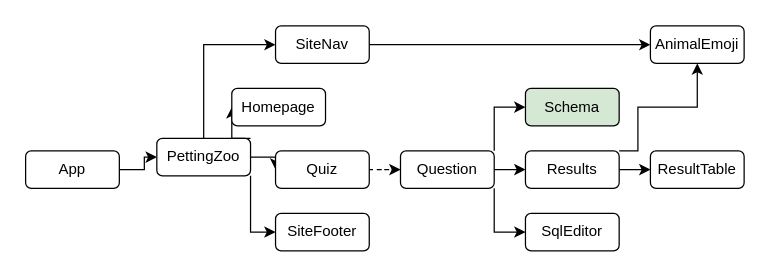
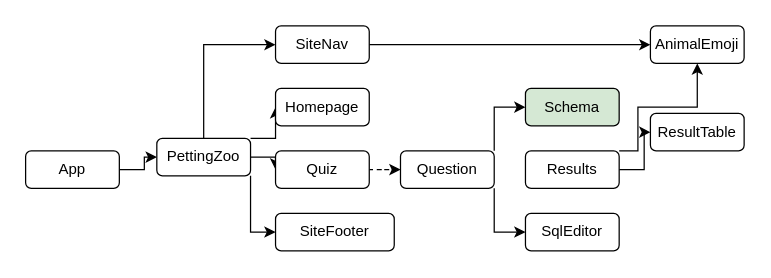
  <mxCell id="0" />
  <mxCell id="1" parent="0" />
  <mxCell id="2" style="edgeStyle=orthogonalEdgeStyle;rounded=0;orthogonalLoop=1;jettySize=auto;html=1;exitX=1;exitY=0.5;exitDx=0;exitDy=0;" edge="1" parent="1" source="3" target="8"><mxGeometry relative="1" as="geometry" /></mxCell>
  <mxCell id="3" value="App" style="rounded=1;whiteSpace=wrap;html=1;" vertex="1" parent="1"><mxGeometry x="20" y="120" width="75" height="30" as="geometry" /></mxCell>
  <mxCell id="4" style="edgeStyle=orthogonalEdgeStyle;rounded=0;orthogonalLoop=1;jettySize=auto;html=1;exitX=1;exitY=0.5;exitDx=0;exitDy=0;entryX=0;entryY=0.5;entryDx=0;entryDy=0;" edge="1" parent="1" source="8" target="10"><mxGeometry relative="1" as="geometry" /></mxCell>
  <mxCell id="5" style="edgeStyle=orthogonalEdgeStyle;rounded=0;orthogonalLoop=1;jettySize=auto;html=1;exitX=1;exitY=1;exitDx=0;exitDy=0;entryX=0;entryY=0.5;entryDx=0;entryDy=0;" edge="1" parent="1" source="8" target="12"><mxGeometry relative="1" as="geometry" /></mxCell>
  <mxCell id="6" style="edgeStyle=orthogonalEdgeStyle;rounded=0;orthogonalLoop=1;jettySize=auto;html=1;exitX=1;exitY=0;exitDx=0;exitDy=0;entryX=0;entryY=0.5;entryDx=0;entryDy=0;" edge="1" parent="1" source="8" target="11"><mxGeometry relative="1" as="geometry" /></mxCell>
  <mxCell id="7" style="edgeStyle=orthogonalEdgeStyle;rounded=0;orthogonalLoop=1;jettySize=auto;html=1;exitX=0.5;exitY=0;exitDx=0;exitDy=0;entryX=0;entryY=0.5;entryDx=0;entryDy=0;" edge="1" parent="1" source="8" target="14"><mxGeometry relative="1" as="geometry" /></mxCell>
  <mxCell id="8" value="PettingZoo" style="rounded=1;whiteSpace=wrap;html=1;" vertex="1" parent="1"><mxGeometry x="125" y="110" width="75" height="30" as="geometry" /></mxCell>
  <mxCell id="9" style="edgeStyle=orthogonalEdgeStyle;rounded=0;orthogonalLoop=1;jettySize=auto;html=1;exitX=1;exitY=0.5;exitDx=0;exitDy=0;dashed=1;" edge="1" parent="1" source="10" target="18"><mxGeometry relative="1" as="geometry" /></mxCell>
  <mxCell id="10" value="Quiz" style="rounded=1;whiteSpace=wrap;html=1;" vertex="1" parent="1"><mxGeometry x="220" y="120" width="75" height="30" as="geometry" /></mxCell>
- <mxCell id="11" value="Homepage" style="rounded=1;whiteSpace=wrap;html=1;" vertex="1" parent="1"><mxGeometry x="185" y="70" width="75" height="30" as="geometry" /></mxCell>
- <mxCell id="12" value="SiteFooter" style="rounded=1;whiteSpace=wrap;html=1;" vertex="1" parent="1"><mxGeometry x="220" y="170" width="75" height="30" as="geometry" /></mxCell>
+ <mxCell id="11" value="Homepage" style="rounded=1;whiteSpace=wrap;html=1;" vertex="1" parent="1"><mxGeometry x="220" y="70" width="75" height="30" as="geometry" /></mxCell>
+ <mxCell id="12" value="SiteFooter" style="rounded=1;whiteSpace=wrap;html=1;" vertex="1" parent="1"><mxGeometry x="220" y="170" width="95" height="30" as="geometry" /></mxCell>
  <mxCell id="13" style="edgeStyle=orthogonalEdgeStyle;rounded=0;orthogonalLoop=1;jettySize=auto;html=1;exitX=1;exitY=0.5;exitDx=0;exitDy=0;entryX=0;entryY=0.5;entryDx=0;entryDy=0;" edge="1" parent="1" source="14" target="25"><mxGeometry relative="1" as="geometry" /></mxCell>
  <mxCell id="14" value="SiteNav" style="rounded=1;whiteSpace=wrap;html=1;" vertex="1" parent="1"><mxGeometry x="220" y="20" width="75" height="30" as="geometry" /></mxCell>
- <mxCell id="15" style="edgeStyle=orthogonalEdgeStyle;rounded=0;orthogonalLoop=1;jettySize=auto;html=1;exitX=1;exitY=0.5;exitDx=0;exitDy=0;entryX=0;entryY=0.5;entryDx=0;entryDy=0;" edge="1" parent="1" source="18" target="21"><mxGeometry relative="1" as="geometry" /></mxCell>
  <mxCell id="16" style="edgeStyle=orthogonalEdgeStyle;rounded=0;orthogonalLoop=1;jettySize=auto;html=1;exitX=1;exitY=1;exitDx=0;exitDy=0;entryX=0;entryY=0.5;entryDx=0;entryDy=0;" edge="1" parent="1" source="18" target="24"><mxGeometry relative="1" as="geometry" /></mxCell>
  <mxCell id="17" style="edgeStyle=orthogonalEdgeStyle;rounded=0;orthogonalLoop=1;jettySize=auto;html=1;exitX=1;exitY=0;exitDx=0;exitDy=0;entryX=0;entryY=0.5;entryDx=0;entryDy=0;" edge="1" parent="1" source="18" target="23"><mxGeometry relative="1" as="geometry" /></mxCell>
  <mxCell id="18" value="Question" style="rounded=1;whiteSpace=wrap;html=1;" vertex="1" parent="1"><mxGeometry x="320" y="120" width="75" height="30" as="geometry" /></mxCell>
  <mxCell id="19" style="edgeStyle=orthogonalEdgeStyle;rounded=0;orthogonalLoop=1;jettySize=auto;html=1;exitX=1;exitY=0.5;exitDx=0;exitDy=0;" edge="1" parent="1" source="21" target="22"><mxGeometry relative="1" as="geometry" /></mxCell>
  <mxCell id="20" style="edgeStyle=orthogonalEdgeStyle;rounded=0;orthogonalLoop=1;jettySize=auto;html=1;exitX=1;exitY=0;exitDx=0;exitDy=0;entryX=0.5;entryY=1;entryDx=0;entryDy=0;" edge="1" parent="1" source="21" target="25"><mxGeometry relative="1" as="geometry"><Array as="points"><mxPoint x="510" y="120" /><mxPoint x="510" y="85" /><mxPoint x="558" y="85" /></Array></mxGeometry></mxCell>
  <mxCell id="21" value="Results" style="rounded=1;whiteSpace=wrap;html=1;" vertex="1" parent="1"><mxGeometry x="420" y="120" width="75" height="30" as="geometry" /></mxCell>
- <mxCell id="22" value="ResultTable" style="rounded=1;whiteSpace=wrap;html=1;" vertex="1" parent="1"><mxGeometry x="520" y="120" width="75" height="30" as="geometry" /></mxCell>
+ <mxCell id="22" value="ResultTable" style="rounded=1;whiteSpace=wrap;html=1;" vertex="1" parent="1"><mxGeometry x="520" y="90" width="75" height="30" as="geometry" /></mxCell>
  <mxCell id="23" value="Schema" style="rounded=1;whiteSpace=wrap;html=1;fillColor=#d5e8d4;" vertex="1" parent="1"><mxGeometry x="420" y="70" width="75" height="30" as="geometry" /></mxCell>
  <mxCell id="24" value="SqlEditor" style="rounded=1;whiteSpace=wrap;html=1;" vertex="1" parent="1"><mxGeometry x="420" y="170" width="75" height="30" as="geometry" /></mxCell>
  <mxCell id="25" value="AnimalEmoji" style="rounded=1;whiteSpace=wrap;html=1;" vertex="1" parent="1"><mxGeometry x="520" y="20" width="75" height="30" as="geometry" /></mxCell>
